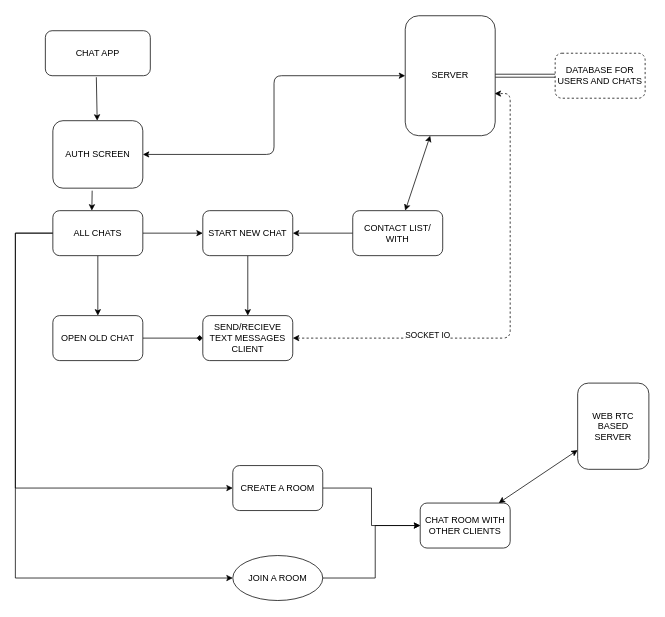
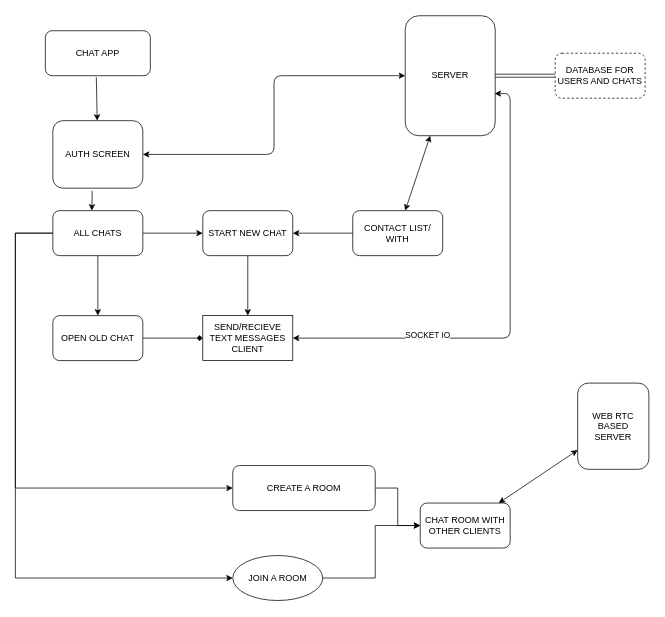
  <mxCell id="0" />
  <mxCell id="1" parent="0" />
  <mxCell id="2" value="CHAT APP" style="rounded=1;whiteSpace=wrap;html=1;fontSize=12;glass=0;strokeWidth=1;shadow=0;" parent="1" vertex="1"><mxGeometry x="60" y="40" width="140" height="60" as="geometry" /></mxCell>
  <mxCell id="3" style="edgeStyle=orthogonalEdgeStyle;rounded=1;orthogonalLoop=1;jettySize=auto;html=1;startArrow=classic;" edge="1" parent="1" source="4" target="23"><mxGeometry relative="1" as="geometry" /></mxCell>
  <mxCell id="4" value="AUTH SCREEN" style="rounded=1;whiteSpace=wrap;html=1;" vertex="1" parent="1"><mxGeometry x="70" y="160" width="120" height="90" as="geometry" /></mxCell>
  <mxCell id="5" value="" style="endArrow=classic;html=1;" edge="1" parent="1" target="4"><mxGeometry width="50" height="50" relative="1" as="geometry"><mxPoint x="128" y="102" as="sourcePoint" /><mxPoint x="350" y="240" as="targetPoint" /></mxGeometry></mxCell>
  <mxCell id="6" value="" style="endArrow=classic;html=1;exitX=0.437;exitY=1.037;exitDx=0;exitDy=0;exitPerimeter=0;" edge="1" parent="1" source="4"><mxGeometry width="50" height="50" relative="1" as="geometry"><mxPoint x="300" y="290" as="sourcePoint" /><mxPoint x="122" y="280" as="targetPoint" /></mxGeometry></mxCell>
  <mxCell id="7" value="" style="edgeStyle=orthogonalEdgeStyle;rounded=0;orthogonalLoop=1;jettySize=auto;html=1;" edge="1" parent="1" source="11" target="13"><mxGeometry relative="1" as="geometry" /></mxCell>
  <mxCell id="8" value="" style="edgeStyle=orthogonalEdgeStyle;rounded=0;orthogonalLoop=1;jettySize=auto;html=1;" edge="1" parent="1" source="11" target="15"><mxGeometry relative="1" as="geometry" /></mxCell>
  <mxCell id="9" style="edgeStyle=orthogonalEdgeStyle;rounded=0;orthogonalLoop=1;jettySize=auto;html=1;" edge="1" parent="1" source="11" target="26"><mxGeometry relative="1" as="geometry"><Array as="points"><mxPoint x="20" y="310" /><mxPoint x="20" y="650" /></Array></mxGeometry></mxCell>
  <mxCell id="10" style="edgeStyle=orthogonalEdgeStyle;rounded=0;orthogonalLoop=1;jettySize=auto;html=1;" edge="1" parent="1" source="11" target="28"><mxGeometry relative="1" as="geometry"><Array as="points"><mxPoint x="20" y="310" /><mxPoint x="20" y="770" /></Array></mxGeometry></mxCell>
  <mxCell id="11" value="ALL CHATS" style="rounded=1;whiteSpace=wrap;html=1;" vertex="1" parent="1"><mxGeometry x="70" y="280" width="120" height="60" as="geometry" /></mxCell>
  <mxCell id="12" value="" style="edgeStyle=orthogonalEdgeStyle;rounded=0;orthogonalLoop=1;jettySize=auto;html=1;" edge="1" parent="1" source="13" target="18"><mxGeometry relative="1" as="geometry" /></mxCell>
  <mxCell id="13" value="START NEW CHAT" style="whiteSpace=wrap;html=1;rounded=1;" vertex="1" parent="1"><mxGeometry x="270" y="280" width="120" height="60" as="geometry" /></mxCell>
  <mxCell id="14" value="" style="edgeStyle=orthogonalEdgeStyle;rounded=0;orthogonalLoop=1;jettySize=auto;html=1;endArrow=diamond;" edge="1" parent="1" source="15" target="18"><mxGeometry relative="1" as="geometry" /></mxCell>
  <mxCell id="15" value="OPEN OLD CHAT" style="whiteSpace=wrap;html=1;rounded=1;" vertex="1" parent="1"><mxGeometry x="70" y="420" width="120" height="60" as="geometry" /></mxCell>
- <mxCell id="16" style="edgeStyle=orthogonalEdgeStyle;rounded=1;orthogonalLoop=1;jettySize=auto;html=1;exitX=1;exitY=0.5;exitDx=0;exitDy=0;entryX=0.993;entryY=0.649;entryDx=0;entryDy=0;entryPerimeter=0;startArrow=classic;dashed=1;" edge="1" parent="1" source="18" target="23"><mxGeometry relative="1" as="geometry" /></mxCell>
+ <mxCell id="16" style="edgeStyle=orthogonalEdgeStyle;rounded=1;orthogonalLoop=1;jettySize=auto;html=1;exitX=1;exitY=0.5;exitDx=0;exitDy=0;entryX=0.993;entryY=0.649;entryDx=0;entryDy=0;entryPerimeter=0;startArrow=classic;" edge="1" parent="1" source="18" target="23"><mxGeometry relative="1" as="geometry" /></mxCell>
  <mxCell id="17" value="SOCKET IO" style="edgeLabel;html=1;align=center;verticalAlign=middle;resizable=0;points=[];" vertex="1" connectable="0" parent="16"><mxGeometry x="-0.439" y="5" relative="1" as="geometry"><mxPoint as="offset" /></mxGeometry></mxCell>
- <mxCell id="18" value="SEND/RECIEVE TEXT MESSAGES&lt;br&gt;CLIENT" style="whiteSpace=wrap;html=1;rounded=1;" vertex="1" parent="1"><mxGeometry x="270" y="420" width="120" height="60" as="geometry" /></mxCell>
+ <mxCell id="18" value="SEND/RECIEVE TEXT MESSAGES&lt;br&gt;CLIENT" style="whiteSpace=wrap;html=1;rounded=0;" vertex="1" parent="1"><mxGeometry x="270" y="420" width="120" height="60" as="geometry" /></mxCell>
  <mxCell id="19" value="" style="edgeStyle=orthogonalEdgeStyle;rounded=0;orthogonalLoop=1;jettySize=auto;html=1;" edge="1" parent="1" source="21" target="13"><mxGeometry relative="1" as="geometry" /></mxCell>
  <mxCell id="20" value="" style="edgeStyle=none;rounded=1;orthogonalLoop=1;jettySize=auto;html=1;startArrow=classic;" edge="1" parent="1" source="21" target="23"><mxGeometry relative="1" as="geometry" /></mxCell>
  <mxCell id="21" value="CONTACT LIST/ WITH" style="whiteSpace=wrap;html=1;rounded=1;" vertex="1" parent="1"><mxGeometry x="470" y="280" width="120" height="60" as="geometry" /></mxCell>
  <mxCell id="22" value="" style="edgeStyle=orthogonalEdgeStyle;rounded=0;orthogonalLoop=1;jettySize=auto;html=1;shape=link;" edge="1" parent="1" source="23" target="24"><mxGeometry relative="1" as="geometry" /></mxCell>
  <mxCell id="23" value="SERVER" style="rounded=1;whiteSpace=wrap;html=1;" vertex="1" parent="1"><mxGeometry x="540" y="20" width="120" height="160" as="geometry" /></mxCell>
  <mxCell id="24" value="DATABASE FOR USERS AND CHATS" style="whiteSpace=wrap;html=1;rounded=1;gradientColor=#ffffff;dashed=1;" vertex="1" parent="1"><mxGeometry x="740" y="70" width="120" height="60" as="geometry" /></mxCell>
  <mxCell id="25" style="edgeStyle=orthogonalEdgeStyle;rounded=0;orthogonalLoop=1;jettySize=auto;html=1;" edge="1" parent="1" source="26" target="30"><mxGeometry relative="1" as="geometry" /></mxCell>
- <mxCell id="26" value="CREATE A ROOM" style="rounded=1;whiteSpace=wrap;html=1;gradientColor=#ffffff;" vertex="1" parent="1"><mxGeometry x="310" y="620" width="120" height="60" as="geometry" /></mxCell>
+ <mxCell id="26" value="CREATE A ROOM" style="rounded=1;whiteSpace=wrap;html=1;gradientColor=#ffffff;" vertex="1" parent="1"><mxGeometry x="310" y="620" width="190" height="60" as="geometry" /></mxCell>
  <mxCell id="27" style="edgeStyle=orthogonalEdgeStyle;rounded=0;orthogonalLoop=1;jettySize=auto;html=1;exitX=1;exitY=0.5;exitDx=0;exitDy=0;" edge="1" parent="1" source="28"><mxGeometry relative="1" as="geometry"><mxPoint x="560" y="700" as="targetPoint" /><Array as="points"><mxPoint x="500" y="770" /><mxPoint x="500" y="700" /></Array></mxGeometry></mxCell>
  <mxCell id="28" value="JOIN A ROOM" style="ellipse;whiteSpace=wrap;html=1;gradientColor=#ffffff;" vertex="1" parent="1"><mxGeometry x="310" y="740" width="120" height="60" as="geometry" /></mxCell>
  <mxCell id="29" style="rounded=1;orthogonalLoop=1;jettySize=auto;html=1;startArrow=classic;" edge="1" parent="1" source="30" target="31"><mxGeometry relative="1" as="geometry" /></mxCell>
  <mxCell id="30" value="CHAT ROOM WITH OTHER CLIENTS" style="rounded=1;whiteSpace=wrap;html=1;gradientColor=#ffffff;" vertex="1" parent="1"><mxGeometry x="560" y="670" width="120" height="60" as="geometry" /></mxCell>
  <mxCell id="31" value="WEB RTC BASED SERVER" style="rounded=1;whiteSpace=wrap;html=1;gradientColor=#ffffff;" vertex="1" parent="1"><mxGeometry x="770" y="510" width="95" height="115" as="geometry" /></mxCell>
